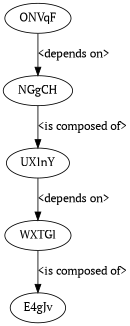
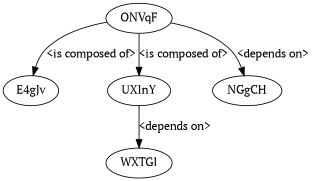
  digraph {
    fontname="PT Serif"
    node [fontname="PT Serif"]
    edge [fontname="PT Serif"]
    n1 [label=E4gJv]
    n2 [label=UXlnY]
    n3 [label=WXTGl]
    n4 [label=NGgCH]
    n5 [label=ONVqF]
    n2 -> n3 [label="<depends on>"]
-   n3 -> n1 [label="<is composed of>"]
-   n4 -> n2 [label="<is composed of>"]
+   n5 -> n1 [label="<is composed of>"]
+   n5 -> n2 [label="<is composed of>"]
    n5 -> n4 [label="<depends on>"]
  }
